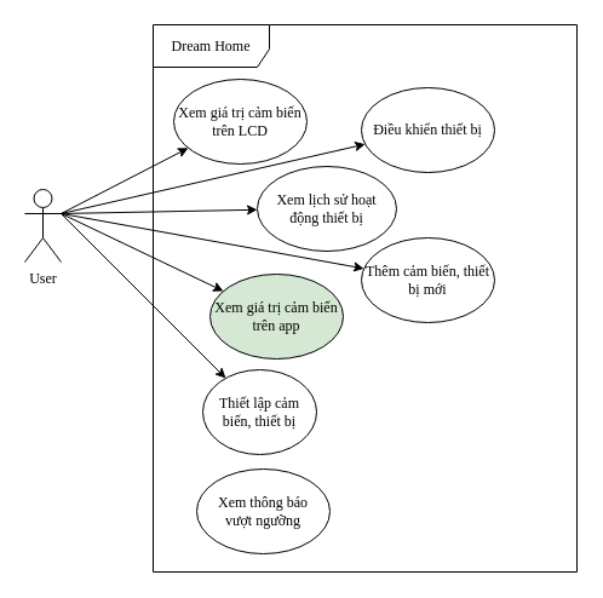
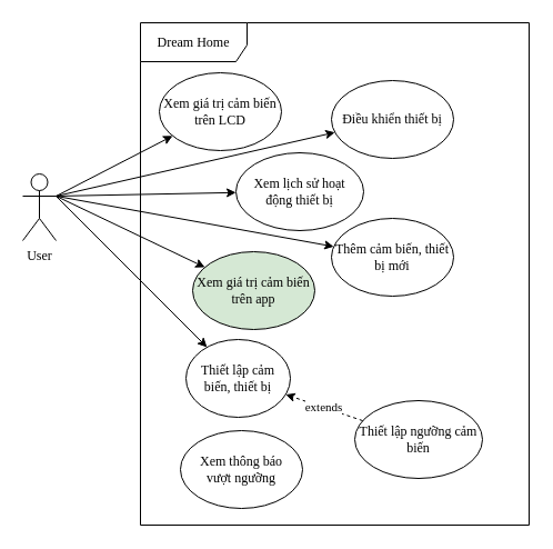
  <mxCell id="0" />
  <mxCell id="1" parent="0" />
  <mxCell id="2" style="rounded=0;orthogonalLoop=1;jettySize=auto;html=1;exitX=1;exitY=0.333;exitDx=0;exitDy=0;exitPerimeter=0;fontFamily=Iosevka;" edge="1" parent="1" source="4" target="5"><mxGeometry relative="1" as="geometry" /></mxCell>
  <mxCell id="3" style="rounded=0;orthogonalLoop=1;jettySize=auto;html=1;exitX=1;exitY=0.333;exitDx=0;exitDy=0;exitPerimeter=0;fontFamily=Iosevka;" edge="1" parent="1" source="4" target="12"><mxGeometry relative="1" as="geometry" /></mxCell>
  <mxCell id="4" value="User" style="shape=umlActor;verticalLabelPosition=bottom;verticalAlign=top;html=1;fontFamily=Iosevka;" vertex="1" parent="1"><mxGeometry x="20" y="156" width="30" height="60" as="geometry" /></mxCell>
  <mxCell id="5" value="Xem giá trị cảm biến trên LCD" style="ellipse;whiteSpace=wrap;html=1;fontFamily=Iosevka;spacing=5;" vertex="1" parent="1"><mxGeometry x="143" y="65" width="110" height="70" as="geometry" /></mxCell>
  <mxCell id="6" value="Dream Home" style="shape=umlFrame;whiteSpace=wrap;html=1;pointerEvents=0;width=96;height=35;fontFamily=Iosevka;" vertex="1" parent="1"><mxGeometry x="126" y="20" width="350" height="452" as="geometry" /></mxCell>
  <mxCell id="7" value="Xem giá trị cảm biến trên app" style="ellipse;whiteSpace=wrap;html=1;fontFamily=Iosevka;spacing=5;fillColor=#d5e8d4;" vertex="1" parent="1"><mxGeometry x="173" y="226" width="110" height="70" as="geometry" /></mxCell>
  <mxCell id="8" value="Điều khiển thiết bị" style="ellipse;whiteSpace=wrap;html=1;fontFamily=Iosevka;spacing=5;" vertex="1" parent="1"><mxGeometry x="298" y="72" width="110" height="70" as="geometry" /></mxCell>
  <mxCell id="9" value="Thêm cảm biến, thiết bị mới" style="ellipse;whiteSpace=wrap;html=1;fontFamily=Iosevka;spacing=5;" vertex="1" parent="1"><mxGeometry x="298" y="196" width="110" height="70" as="geometry" /></mxCell>
  <mxCell id="10" value="Thiết lập cảm biến, thiết bị" style="ellipse;whiteSpace=wrap;html=1;fontFamily=Iosevka;spacing=5;" vertex="1" parent="1"><mxGeometry x="167" y="305" width="94" height="70" as="geometry" /></mxCell>
+ <mxCell id="11" value="Thiết lập ngưỡng cảm biến" style="ellipse;whiteSpace=wrap;html=1;fontFamily=Iosevka;spacing=5;" vertex="1" parent="1"><mxGeometry x="319" y="360" width="115" height="70" as="geometry" /></mxCell>
  <mxCell id="12" value="Xem lịch sử hoạt động thiết bị" style="ellipse;whiteSpace=wrap;html=1;fontFamily=Iosevka;spacing=5;" vertex="1" parent="1"><mxGeometry x="212" y="137" width="115" height="70" as="geometry" /></mxCell>
  <mxCell id="13" style="rounded=0;orthogonalLoop=1;jettySize=auto;html=1;exitX=1;exitY=0.333;exitDx=0;exitDy=0;exitPerimeter=0;fontFamily=Iosevka;" edge="1" parent="1" source="4" target="7"><mxGeometry relative="1" as="geometry"><mxPoint x="60" y="186" as="sourcePoint" /><mxPoint x="178" y="136" as="targetPoint" /></mxGeometry></mxCell>
  <mxCell id="14" style="rounded=0;orthogonalLoop=1;jettySize=auto;html=1;exitX=1;exitY=0.333;exitDx=0;exitDy=0;exitPerimeter=0;fontFamily=Iosevka;" edge="1" parent="1" source="4" target="10"><mxGeometry relative="1" as="geometry"><mxPoint x="60" y="186" as="sourcePoint" /><mxPoint x="179" y="220" as="targetPoint" /></mxGeometry></mxCell>
+ <mxCell id="15" value="extends" style="rounded=0;orthogonalLoop=1;jettySize=auto;html=1;dashed=1;fontFamily=Iosevka;spacing=5;" edge="1" parent="1" source="11" target="10"><mxGeometry relative="1" as="geometry"><mxPoint x="347" y="325" as="sourcePoint" /><mxPoint x="269" y="341" as="targetPoint" /></mxGeometry></mxCell>
  <mxCell id="16" style="rounded=0;orthogonalLoop=1;jettySize=auto;html=1;exitX=1;exitY=0.333;exitDx=0;exitDy=0;exitPerimeter=0;fontFamily=Iosevka;" edge="1" parent="1" source="4" target="9"><mxGeometry relative="1" as="geometry"><mxPoint x="60" y="186" as="sourcePoint" /><mxPoint x="179" y="220" as="targetPoint" /></mxGeometry></mxCell>
  <mxCell id="17" style="rounded=0;orthogonalLoop=1;jettySize=auto;html=1;exitX=1;exitY=0.333;exitDx=0;exitDy=0;exitPerimeter=0;fontFamily=Iosevka;" edge="1" parent="1" source="4" target="8"><mxGeometry relative="1" as="geometry"><mxPoint x="60" y="186" as="sourcePoint" /><mxPoint x="321" y="194" as="targetPoint" /></mxGeometry></mxCell>
  <mxCell id="18" value="Xem thông báo&lt;br&gt;vượt ngưỡng" style="ellipse;whiteSpace=wrap;html=1;fontFamily=Iosevka;" vertex="1" parent="1"><mxGeometry x="162" y="387" width="110" height="70" as="geometry" /></mxCell>
